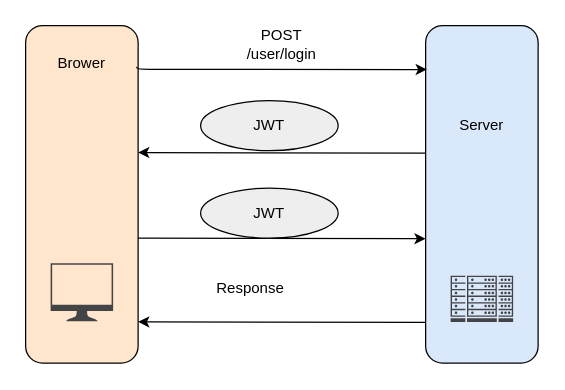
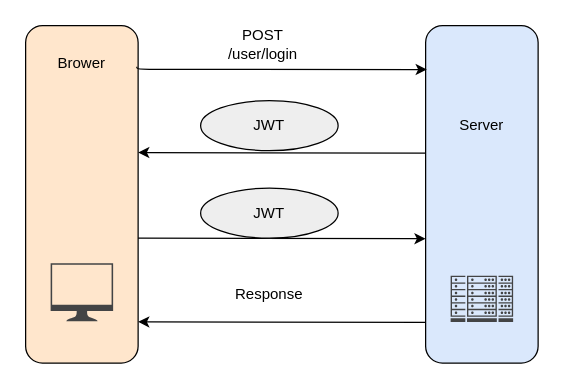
  <mxCell id="0" />
  <mxCell id="1" parent="0" />
  <mxCell id="2" value="" style="rounded=1;whiteSpace=wrap;html=1;fillColor=#FFE6CC;" vertex="1" parent="1"><mxGeometry x="20" y="20" width="90" height="270" as="geometry" /></mxCell>
  <mxCell id="3" value="&lt;font color=&quot;#000000&quot;&gt;Brower&lt;/font&gt;" style="text;html=1;strokeColor=none;fillColor=none;align=center;verticalAlign=middle;whiteSpace=wrap;rounded=0;" vertex="1" parent="1"><mxGeometry x="35" y="35" width="60" height="30" as="geometry" /></mxCell>
  <mxCell id="4" value="" style="sketch=0;pointerEvents=1;shadow=0;dashed=0;html=1;strokeColor=none;fillColor=#434445;aspect=fixed;labelPosition=center;verticalLabelPosition=bottom;verticalAlign=top;align=center;outlineConnect=0;shape=mxgraph.vvd.monitor;" vertex="1" parent="1"><mxGeometry x="40" y="210" width="50" height="46.5" as="geometry" /></mxCell>
  <mxCell id="5" value="" style="rounded=1;whiteSpace=wrap;html=1;fillColor=#DAE8FC;" vertex="1" parent="1"><mxGeometry x="340" y="20" width="90" height="270" as="geometry" /></mxCell>
  <mxCell id="6" value="&lt;font color=&quot;#000000&quot;&gt;Server&lt;/font&gt;" style="text;html=1;strokeColor=none;fillColor=none;align=center;verticalAlign=middle;whiteSpace=wrap;rounded=0;" vertex="1" parent="1"><mxGeometry x="355" y="85" width="60" height="30" as="geometry" /></mxCell>
  <mxCell id="7" value="" style="sketch=0;pointerEvents=1;shadow=0;dashed=0;html=1;strokeColor=none;fillColor=#434445;aspect=fixed;labelPosition=center;verticalLabelPosition=bottom;verticalAlign=top;align=center;outlineConnect=0;shape=mxgraph.vvd.datacenter;" vertex="1" parent="1"><mxGeometry x="360" y="220" width="50" height="37" as="geometry" /></mxCell>
  <mxCell id="8" value="" style="endArrow=classic;html=1;exitX=0.989;exitY=0.122;exitDx=0;exitDy=0;exitPerimeter=0;entryX=0.011;entryY=0.13;entryDx=0;entryDy=0;entryPerimeter=0;" edge="1" parent="1" source="2" target="5"><mxGeometry width="50" height="50" relative="1" as="geometry"><mxPoint x="290" y="320" as="sourcePoint" /><mxPoint x="340" y="270" as="targetPoint" /><Array as="points"><mxPoint x="109" y="55" /></Array></mxGeometry></mxCell>
- <mxCell id="9" value="&lt;font color=&quot;#000000&quot;&gt;POST /user/login&lt;/font&gt;" style="text;html=1;strokeColor=none;fillColor=none;align=center;verticalAlign=middle;whiteSpace=wrap;rounded=0;" vertex="1" parent="1"><mxGeometry x="195" y="20" width="60" height="30" as="geometry" /></mxCell>
+ <mxCell id="9" value="&lt;font color=&quot;#000000&quot;&gt;POST /user/login&lt;/font&gt;" style="text;html=1;strokeColor=none;fillColor=none;align=center;verticalAlign=middle;whiteSpace=wrap;rounded=0;" vertex="1" parent="1"><mxGeometry x="180" y="20" width="60" height="30" as="geometry" /></mxCell>
  <mxCell id="10" value="" style="endArrow=classic;html=1;entryX=1;entryY=0.376;entryDx=0;entryDy=0;entryPerimeter=0;" edge="1" parent="1" target="2"><mxGeometry width="50" height="50" relative="1" as="geometry"><mxPoint x="340" y="122" as="sourcePoint" /><mxPoint x="340" y="270" as="targetPoint" /></mxGeometry></mxCell>
  <mxCell id="11" value="&lt;font color=&quot;#000000&quot;&gt;JWT&lt;/font&gt;" style="ellipse;whiteSpace=wrap;html=1;fillColor=#EEEEEE;" vertex="1" parent="1"><mxGeometry x="160" y="80" width="110" height="40" as="geometry" /></mxCell>
  <mxCell id="12" value="" style="endArrow=none;html=1;entryX=1;entryY=0.376;entryDx=0;entryDy=0;entryPerimeter=0;endFill=0;startArrow=classic;startFill=1;" edge="1" parent="1"><mxGeometry width="50" height="50" relative="1" as="geometry"><mxPoint x="340" y="190.48" as="sourcePoint" /><mxPoint x="110" y="190" as="targetPoint" /></mxGeometry></mxCell>
  <mxCell id="13" value="" style="endArrow=classic;html=1;entryX=1;entryY=0.376;entryDx=0;entryDy=0;entryPerimeter=0;" edge="1" parent="1"><mxGeometry width="50" height="50" relative="1" as="geometry"><mxPoint x="340" y="257.48" as="sourcePoint" /><mxPoint x="110" y="257" as="targetPoint" /></mxGeometry></mxCell>
  <mxCell id="14" value="&lt;font color=&quot;#000000&quot;&gt;JWT&lt;/font&gt;" style="ellipse;whiteSpace=wrap;html=1;fillColor=#EEEEEE;" vertex="1" parent="1"><mxGeometry x="160" y="150" width="110" height="40" as="geometry" /></mxCell>
- <mxCell id="15" value="&lt;font color=&quot;#000000&quot;&gt;Response&lt;/font&gt;" style="text;html=1;strokeColor=none;fillColor=none;align=center;verticalAlign=middle;whiteSpace=wrap;rounded=0;" vertex="1" parent="1"><mxGeometry x="170" y="215" width="60" height="30" as="geometry" /></mxCell>
+ <mxCell id="15" value="&lt;font color=&quot;#000000&quot;&gt;Response&lt;/font&gt;" style="text;html=1;strokeColor=none;fillColor=none;align=center;verticalAlign=middle;whiteSpace=wrap;rounded=0;" vertex="1" parent="1"><mxGeometry x="185" y="220" width="60" height="30" as="geometry" /></mxCell>
